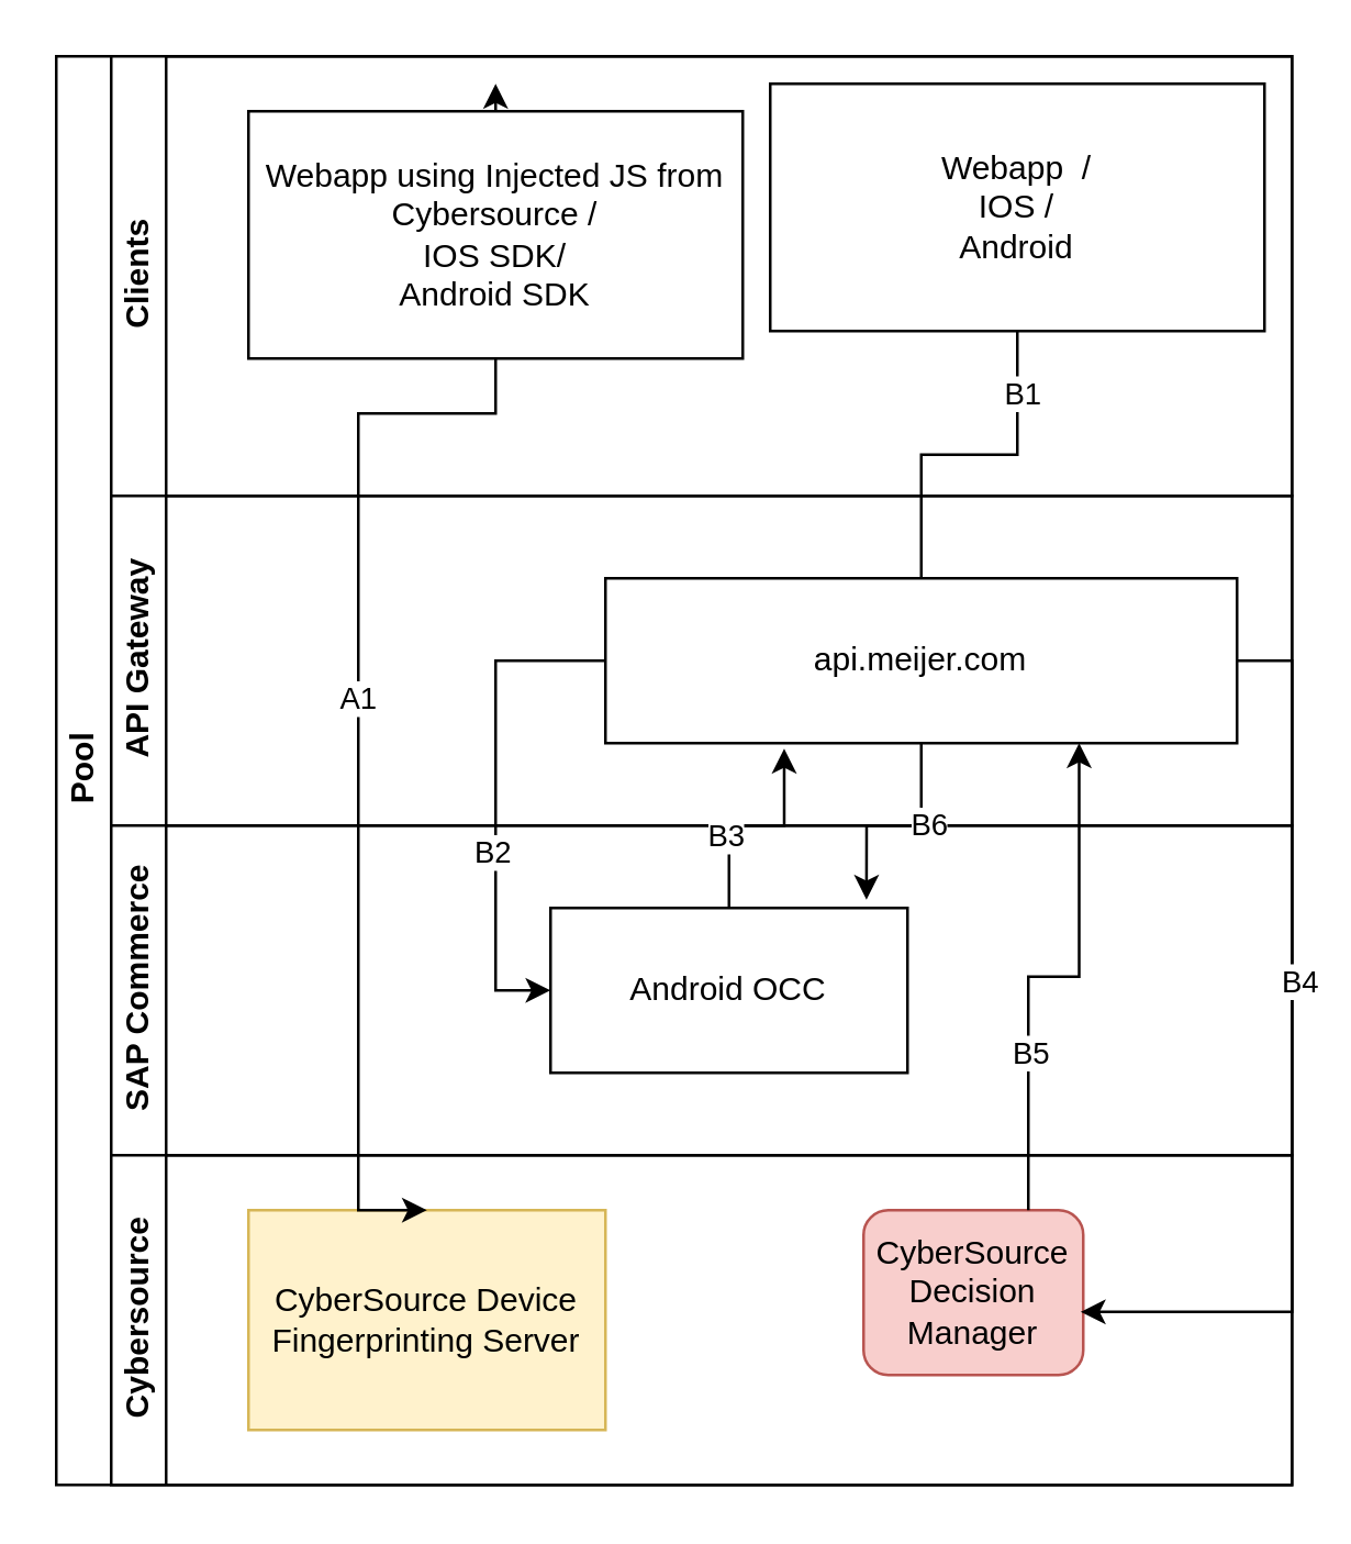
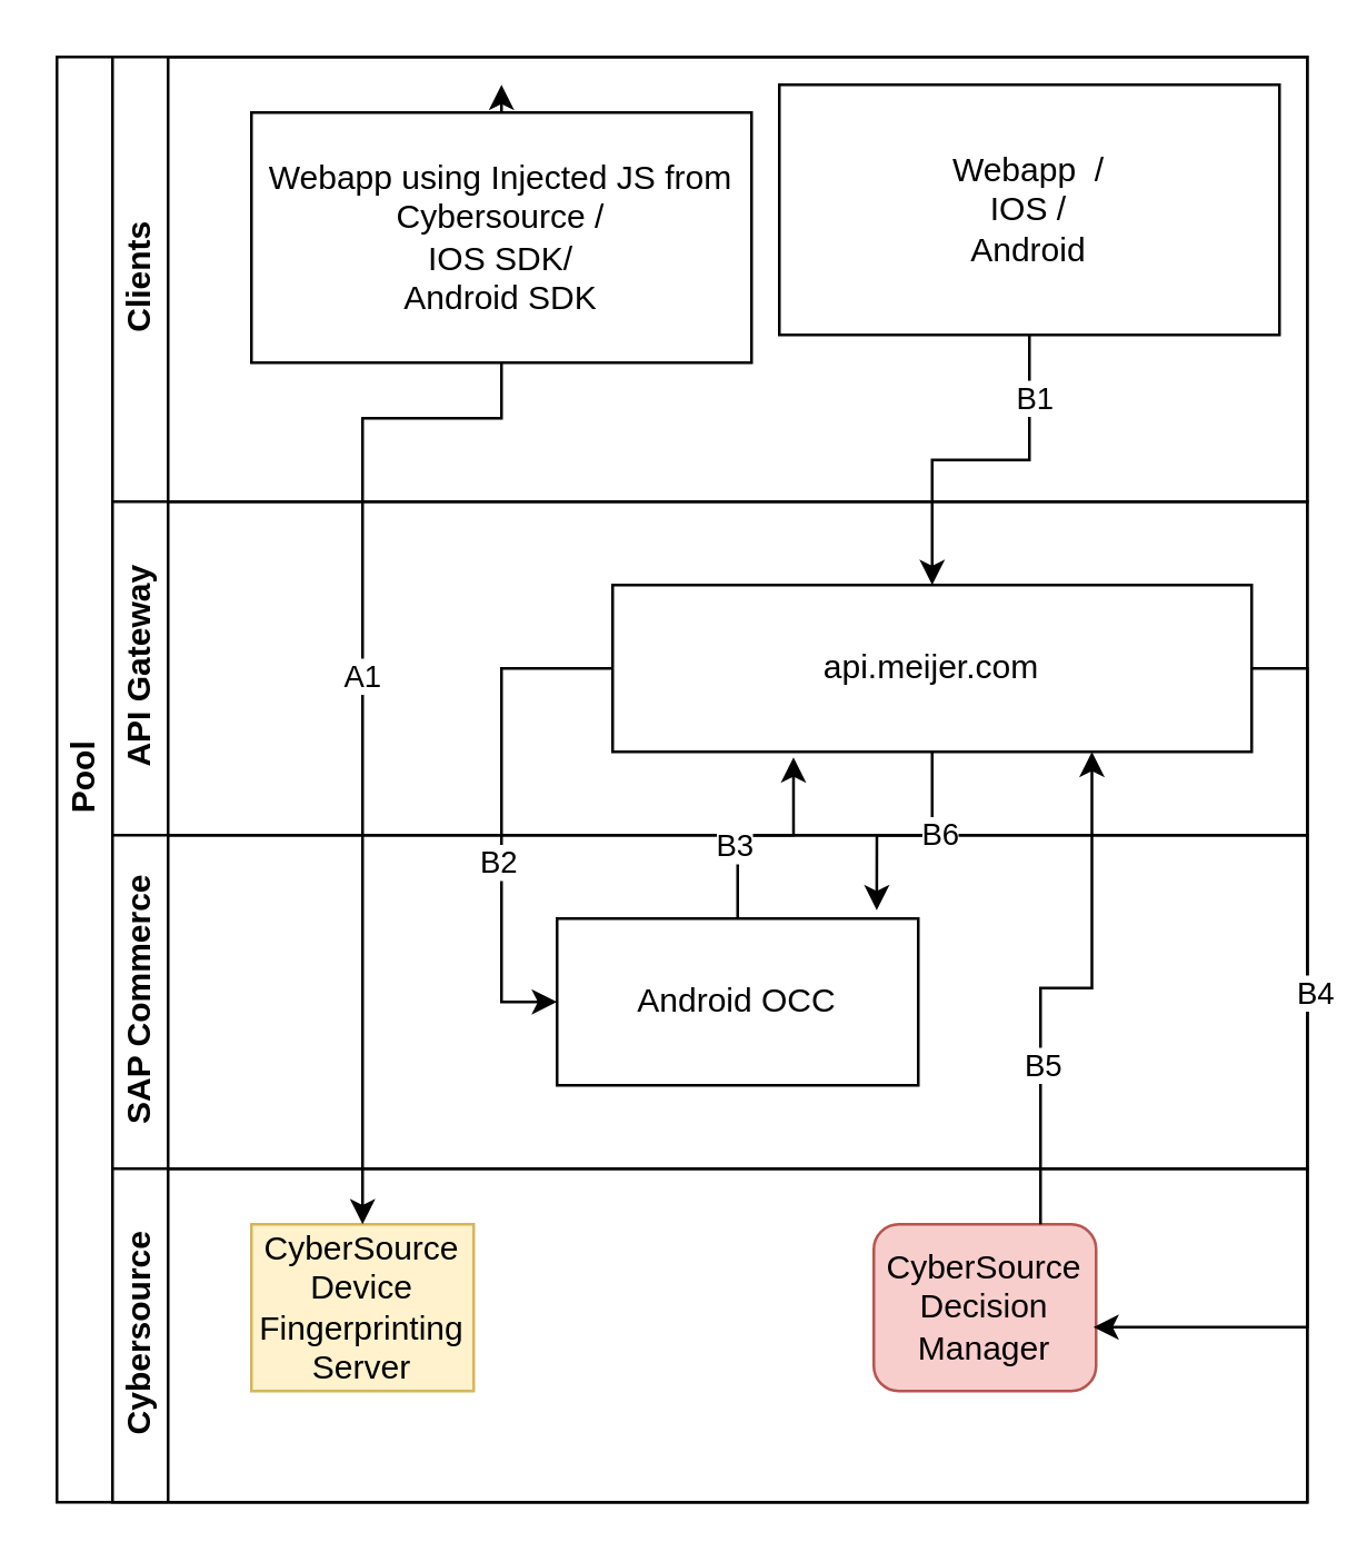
  <mxCell id="0" />
  <mxCell id="1" parent="0" />
  <mxCell id="2" value="Pool" style="swimlane;html=1;childLayout=stackLayout;resizeParent=1;resizeParentMax=0;horizontal=0;startSize=20;horizontalStack=0;" parent="1" vertex="1"><mxGeometry x="20" y="20" width="450" height="520" as="geometry" /></mxCell>
  <mxCell id="3" value="Clients" style="swimlane;html=1;startSize=20;horizontal=0;" parent="2" vertex="1"><mxGeometry x="20" width="430" height="160" as="geometry" /></mxCell>
  <mxCell id="4" value="&lt;div&gt;Webapp using Injected JS from Cybersource / &lt;br&gt;&lt;/div&gt;&lt;div&gt;IOS SDK/&lt;/div&gt;&lt;div&gt;Android SDK&lt;br&gt;&lt;/div&gt;" style="rounded=0;whiteSpace=wrap;html=1;fontFamily=Helvetica;fontSize=12;fontColor=#000000;align=center;" parent="3" vertex="1"><mxGeometry x="50" y="20" width="180" height="90" as="geometry" /></mxCell>
  <mxCell id="5" value="&lt;div&gt;Webapp&amp;nbsp; / &lt;br&gt;&lt;/div&gt;&lt;div&gt;IOS /&lt;/div&gt;&lt;div&gt;Android&lt;br&gt;&lt;/div&gt;" style="rounded=0;whiteSpace=wrap;html=1;fontFamily=Helvetica;fontSize=12;fontColor=#000000;align=center;" vertex="1" parent="3"><mxGeometry x="240" y="10" width="180" height="90" as="geometry" /></mxCell>
  <mxCell id="6" value="&lt;div&gt;API Gateway&lt;/div&gt;" style="swimlane;html=1;startSize=20;horizontal=0;" vertex="1" parent="2"><mxGeometry x="20" y="160" width="430" height="120" as="geometry" /></mxCell>
  <mxCell id="7" value="api.meijer.com" style="rounded=0;whiteSpace=wrap;html=1;fontFamily=Helvetica;fontSize=12;fontColor=#000000;align=center;" vertex="1" parent="6"><mxGeometry x="180" y="30" width="230" height="60" as="geometry" /></mxCell>
  <mxCell id="8" value="SAP Commerce" style="swimlane;html=1;startSize=20;horizontal=0;" parent="2" vertex="1"><mxGeometry x="20" y="280" width="430" height="120" as="geometry" /></mxCell>
  <mxCell id="9" value="Android OCC" style="rounded=0;whiteSpace=wrap;html=1;fontFamily=Helvetica;fontSize=12;fontColor=#000000;align=center;" vertex="1" parent="8"><mxGeometry x="160" y="30" width="130" height="60" as="geometry" /></mxCell>
  <mxCell id="10" value="Cybersource" style="swimlane;html=1;startSize=20;horizontal=0;" parent="2" vertex="1"><mxGeometry x="20" y="400" width="430" height="120" as="geometry" /></mxCell>
- <mxCell id="11" value="CyberSource Device Fingerprinting Server" style="rounded=0;whiteSpace=wrap;html=1;fontFamily=Helvetica;fontSize=12;align=center;fillColor=#fff2cc;strokeColor=#d6b656;" parent="10" vertex="1"><mxGeometry x="50" y="20" width="130" height="80" as="geometry" /></mxCell>
+ <mxCell id="11" value="CyberSource Device Fingerprinting Server" style="rounded=0;whiteSpace=wrap;html=1;fontFamily=Helvetica;fontSize=12;align=center;fillColor=#fff2cc;strokeColor=#d6b656;" parent="10" vertex="1"><mxGeometry x="50" y="20" width="80" height="60" as="geometry" /></mxCell>
  <mxCell id="12" value="CyberSource Decision Manager" style="whiteSpace=wrap;html=1;fontFamily=Helvetica;fontSize=12;align=center;fillColor=#f8cecc;strokeColor=#b85450;rounded=1;" vertex="1" parent="10"><mxGeometry x="274" y="20" width="80" height="60" as="geometry" /></mxCell>
  <mxCell id="13" style="edgeStyle=orthogonalEdgeStyle;rounded=0;orthogonalLoop=1;jettySize=auto;html=1;entryX=0.5;entryY=0;entryDx=0;entryDy=0;exitX=0.5;exitY=1;exitDx=0;exitDy=0;" edge="1" parent="2" source="4" target="11"><mxGeometry relative="1" as="geometry"><Array as="points"><mxPoint x="160" y="130" /><mxPoint x="110" y="130" /></Array></mxGeometry></mxCell>
  <mxCell id="14" value="A1" style="edgeLabel;html=1;align=center;verticalAlign=middle;resizable=0;points=[];" vertex="1" connectable="0" parent="13"><mxGeometry x="-0.1" y="-1" relative="1" as="geometry"><mxPoint as="offset" /></mxGeometry></mxCell>
- <mxCell id="15" style="edgeStyle=orthogonalEdgeStyle;rounded=0;orthogonalLoop=1;jettySize=auto;html=1;exitX=0.5;exitY=1;exitDx=0;exitDy=0;entryX=0.5;entryY=0;entryDx=0;entryDy=0;endArrow=none;" edge="1" parent="2" source="5" target="7"><mxGeometry relative="1" as="geometry" /></mxCell>
+ <mxCell id="15" style="edgeStyle=orthogonalEdgeStyle;rounded=0;orthogonalLoop=1;jettySize=auto;html=1;exitX=0.5;exitY=1;exitDx=0;exitDy=0;entryX=0.5;entryY=0;entryDx=0;entryDy=0;" edge="1" parent="2" source="5" target="7"><mxGeometry relative="1" as="geometry" /></mxCell>
  <mxCell id="16" value="B1" style="edgeLabel;html=1;align=center;verticalAlign=middle;resizable=0;points=[];" vertex="1" connectable="0" parent="15"><mxGeometry x="-0.644" y="1" relative="1" as="geometry"><mxPoint as="offset" /></mxGeometry></mxCell>
  <mxCell id="17" style="edgeStyle=orthogonalEdgeStyle;rounded=0;orthogonalLoop=1;jettySize=auto;html=1;entryX=0;entryY=0.5;entryDx=0;entryDy=0;exitX=0;exitY=0.5;exitDx=0;exitDy=0;" edge="1" parent="2" source="7" target="9"><mxGeometry relative="1" as="geometry" /></mxCell>
  <mxCell id="18" value="B2" style="edgeLabel;html=1;align=center;verticalAlign=middle;resizable=0;points=[];" vertex="1" connectable="0" parent="17"><mxGeometry x="0.212" y="-2" relative="1" as="geometry"><mxPoint as="offset" /></mxGeometry></mxCell>
  <mxCell id="19" style="edgeStyle=orthogonalEdgeStyle;rounded=0;orthogonalLoop=1;jettySize=auto;html=1;exitX=0.5;exitY=0;exitDx=0;exitDy=0;entryX=0.283;entryY=1.033;entryDx=0;entryDy=0;entryPerimeter=0;" edge="1" parent="2" source="9" target="7"><mxGeometry relative="1" as="geometry" /></mxCell>
  <mxCell id="20" value="B3" style="edgeLabel;html=1;align=center;verticalAlign=middle;resizable=0;points=[];" vertex="1" connectable="0" parent="19"><mxGeometry x="-0.346" y="2" relative="1" as="geometry"><mxPoint y="-1" as="offset" /></mxGeometry></mxCell>
  <mxCell id="21" style="edgeStyle=orthogonalEdgeStyle;rounded=0;orthogonalLoop=1;jettySize=auto;html=1;exitX=1;exitY=0.5;exitDx=0;exitDy=0;entryX=0.988;entryY=0.617;entryDx=0;entryDy=0;entryPerimeter=0;" edge="1" parent="2" source="7" target="12"><mxGeometry relative="1" as="geometry" /></mxCell>
  <mxCell id="22" value="B4" style="edgeLabel;html=1;align=center;verticalAlign=middle;resizable=0;points=[];" vertex="1" connectable="0" parent="21"><mxGeometry x="-0.185" y="2" relative="1" as="geometry"><mxPoint as="offset" /></mxGeometry></mxCell>
  <mxCell id="23" style="edgeStyle=orthogonalEdgeStyle;rounded=0;orthogonalLoop=1;jettySize=auto;html=1;exitX=0.75;exitY=0;exitDx=0;exitDy=0;entryX=0.75;entryY=1;entryDx=0;entryDy=0;" edge="1" parent="2" source="12" target="7"><mxGeometry relative="1" as="geometry" /></mxCell>
  <mxCell id="24" value="B5" style="edgeLabel;html=1;align=center;verticalAlign=middle;resizable=0;points=[];" vertex="1" connectable="0" parent="23"><mxGeometry x="-0.382" relative="1" as="geometry"><mxPoint as="offset" /></mxGeometry></mxCell>
  <mxCell id="25" style="edgeStyle=orthogonalEdgeStyle;rounded=0;orthogonalLoop=1;jettySize=auto;html=1;exitX=0.5;exitY=1;exitDx=0;exitDy=0;entryX=0.885;entryY=-0.05;entryDx=0;entryDy=0;entryPerimeter=0;" edge="1" parent="2" source="7" target="9"><mxGeometry relative="1" as="geometry" /></mxCell>
  <mxCell id="26" value="B6" style="edgeLabel;html=1;align=center;verticalAlign=middle;resizable=0;points=[];" vertex="1" connectable="0" parent="25"><mxGeometry x="-0.264" y="2" relative="1" as="geometry"><mxPoint y="1" as="offset" /></mxGeometry></mxCell>
  <mxCell id="27" style="edgeStyle=orthogonalEdgeStyle;rounded=0;orthogonalLoop=1;jettySize=auto;html=1;exitX=0.5;exitY=0;exitDx=0;exitDy=0;" edge="1" parent="1" source="4"><mxGeometry relative="1" as="geometry"><mxPoint x="180" y="30" as="targetPoint" /></mxGeometry></mxCell>
